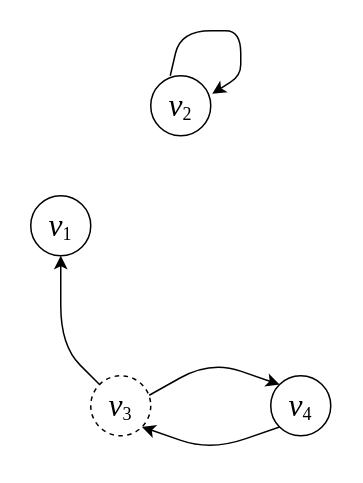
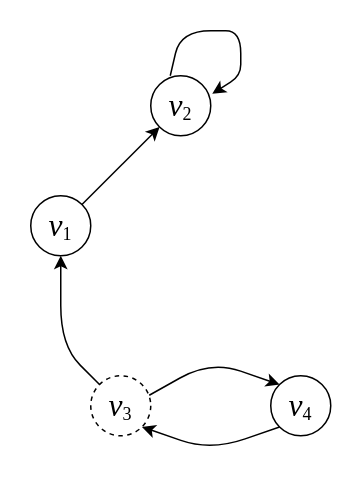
  <mxCell id="0" />
  <mxCell id="1" parent="0" />
  <mxCell id="2" value="&lt;font face=&quot;cm&quot; size=&quot;1&quot;&gt;&lt;span style=&quot;font-style: italic ; font-size: 21px&quot;&gt;v&lt;/span&gt;&lt;sub&gt;&lt;font style=&quot;font-size: 12px&quot;&gt;1&lt;/font&gt;&lt;/sub&gt;&lt;/font&gt;" style="ellipse;whiteSpace=wrap;html=1;aspect=fixed;" parent="1" vertex="1"><mxGeometry x="20" y="130" width="40" height="40" as="geometry" /></mxCell>
  <mxCell id="3" value="&lt;font face=&quot;cm&quot; size=&quot;1&quot;&gt;&lt;span style=&quot;font-style: italic ; font-size: 21px&quot;&gt;v&lt;/span&gt;&lt;sub&gt;&lt;font style=&quot;font-size: 12px&quot;&gt;2&lt;/font&gt;&lt;/sub&gt;&lt;/font&gt;" style="ellipse;whiteSpace=wrap;html=1;aspect=fixed;" parent="1" vertex="1"><mxGeometry x="100" y="50" width="40" height="40" as="geometry" /></mxCell>
  <mxCell id="4" value="&lt;font face=&quot;cm&quot; size=&quot;1&quot;&gt;&lt;span style=&quot;font-style: italic ; font-size: 21px&quot;&gt;v&lt;/span&gt;&lt;sub&gt;&lt;font style=&quot;font-size: 12px&quot;&gt;3&lt;/font&gt;&lt;/sub&gt;&lt;/font&gt;" style="ellipse;whiteSpace=wrap;html=1;aspect=fixed;dashed=1;" parent="1" vertex="1"><mxGeometry x="60" y="250" width="40" height="40" as="geometry" /></mxCell>
  <mxCell id="5" value="&lt;font face=&quot;cm&quot; size=&quot;1&quot;&gt;&lt;span style=&quot;font-style: italic ; font-size: 21px&quot;&gt;v&lt;/span&gt;&lt;sub&gt;&lt;font style=&quot;font-size: 12px&quot;&gt;4&lt;/font&gt;&lt;/sub&gt;&lt;/font&gt;" style="ellipse;whiteSpace=wrap;html=1;aspect=fixed;" parent="1" vertex="1"><mxGeometry x="180" y="250" width="40" height="40" as="geometry" /></mxCell>
+ <mxCell id="6" value="" style="endArrow=classic;html=1;exitX=1;exitY=0;exitDx=0;exitDy=0;" parent="1" source="2" target="3" edge="1"><mxGeometry width="50" height="50" relative="1" as="geometry"><mxPoint x="20" y="360" as="sourcePoint" /><mxPoint x="70" y="310" as="targetPoint" /></mxGeometry></mxCell>
  <mxCell id="7" value="" style="endArrow=classic;html=1;exitX=0;exitY=0;exitDx=0;exitDy=0;snapToPoint=1;arcSize=100;entryX=0.5;entryY=1;entryDx=0;entryDy=0;" parent="1" source="4" target="2" edge="1"><mxGeometry width="50" height="50" relative="1" as="geometry"><mxPoint x="35.86" y="237" as="sourcePoint" /><mxPoint x="30" y="190" as="targetPoint" /><Array as="points"><mxPoint x="40" y="230" /></Array></mxGeometry></mxCell>
  <mxCell id="8" value="" style="endArrow=classic;html=1;exitX=0;exitY=1;exitDx=0;exitDy=0;snapToPoint=1;arcSize=100;entryX=1;entryY=1;entryDx=0;entryDy=0;" parent="1" source="5" target="4" edge="1"><mxGeometry width="50" height="50" relative="1" as="geometry"><mxPoint x="155.858" y="395.858" as="sourcePoint" /><mxPoint x="130" y="310" as="targetPoint" /><Array as="points"><mxPoint x="140" y="300" /></Array></mxGeometry></mxCell>
  <mxCell id="9" value="" style="endArrow=classic;html=1;snapToPoint=1;arcSize=100;entryX=0;entryY=0;entryDx=0;entryDy=0;exitX=0.975;exitY=0.325;exitDx=0;exitDy=0;exitPerimeter=0;" parent="1" source="4" target="5" edge="1"><mxGeometry width="50" height="50" relative="1" as="geometry"><mxPoint x="94" y="260" as="sourcePoint" /><mxPoint x="341.718" y="214.142" as="targetPoint" /><Array as="points"><mxPoint x="140" y="240" /></Array></mxGeometry></mxCell>
  <mxCell id="10" value="" style="endArrow=classic;html=1;exitX=0.325;exitY=0;exitDx=0;exitDy=0;exitPerimeter=0;entryX=1.025;entryY=0.3;entryDx=0;entryDy=0;entryPerimeter=0;arcSize=200;snapToPoint=1;" edge="1" parent="1" source="3" target="3"><mxGeometry width="50" height="50" relative="1" as="geometry"><mxPoint x="120" y="40" as="sourcePoint" /><mxPoint x="170" y="-10" as="targetPoint" /><Array as="points"><mxPoint x="120" y="20" /><mxPoint x="160" y="20" /><mxPoint x="160" y="50" /></Array></mxGeometry></mxCell>
